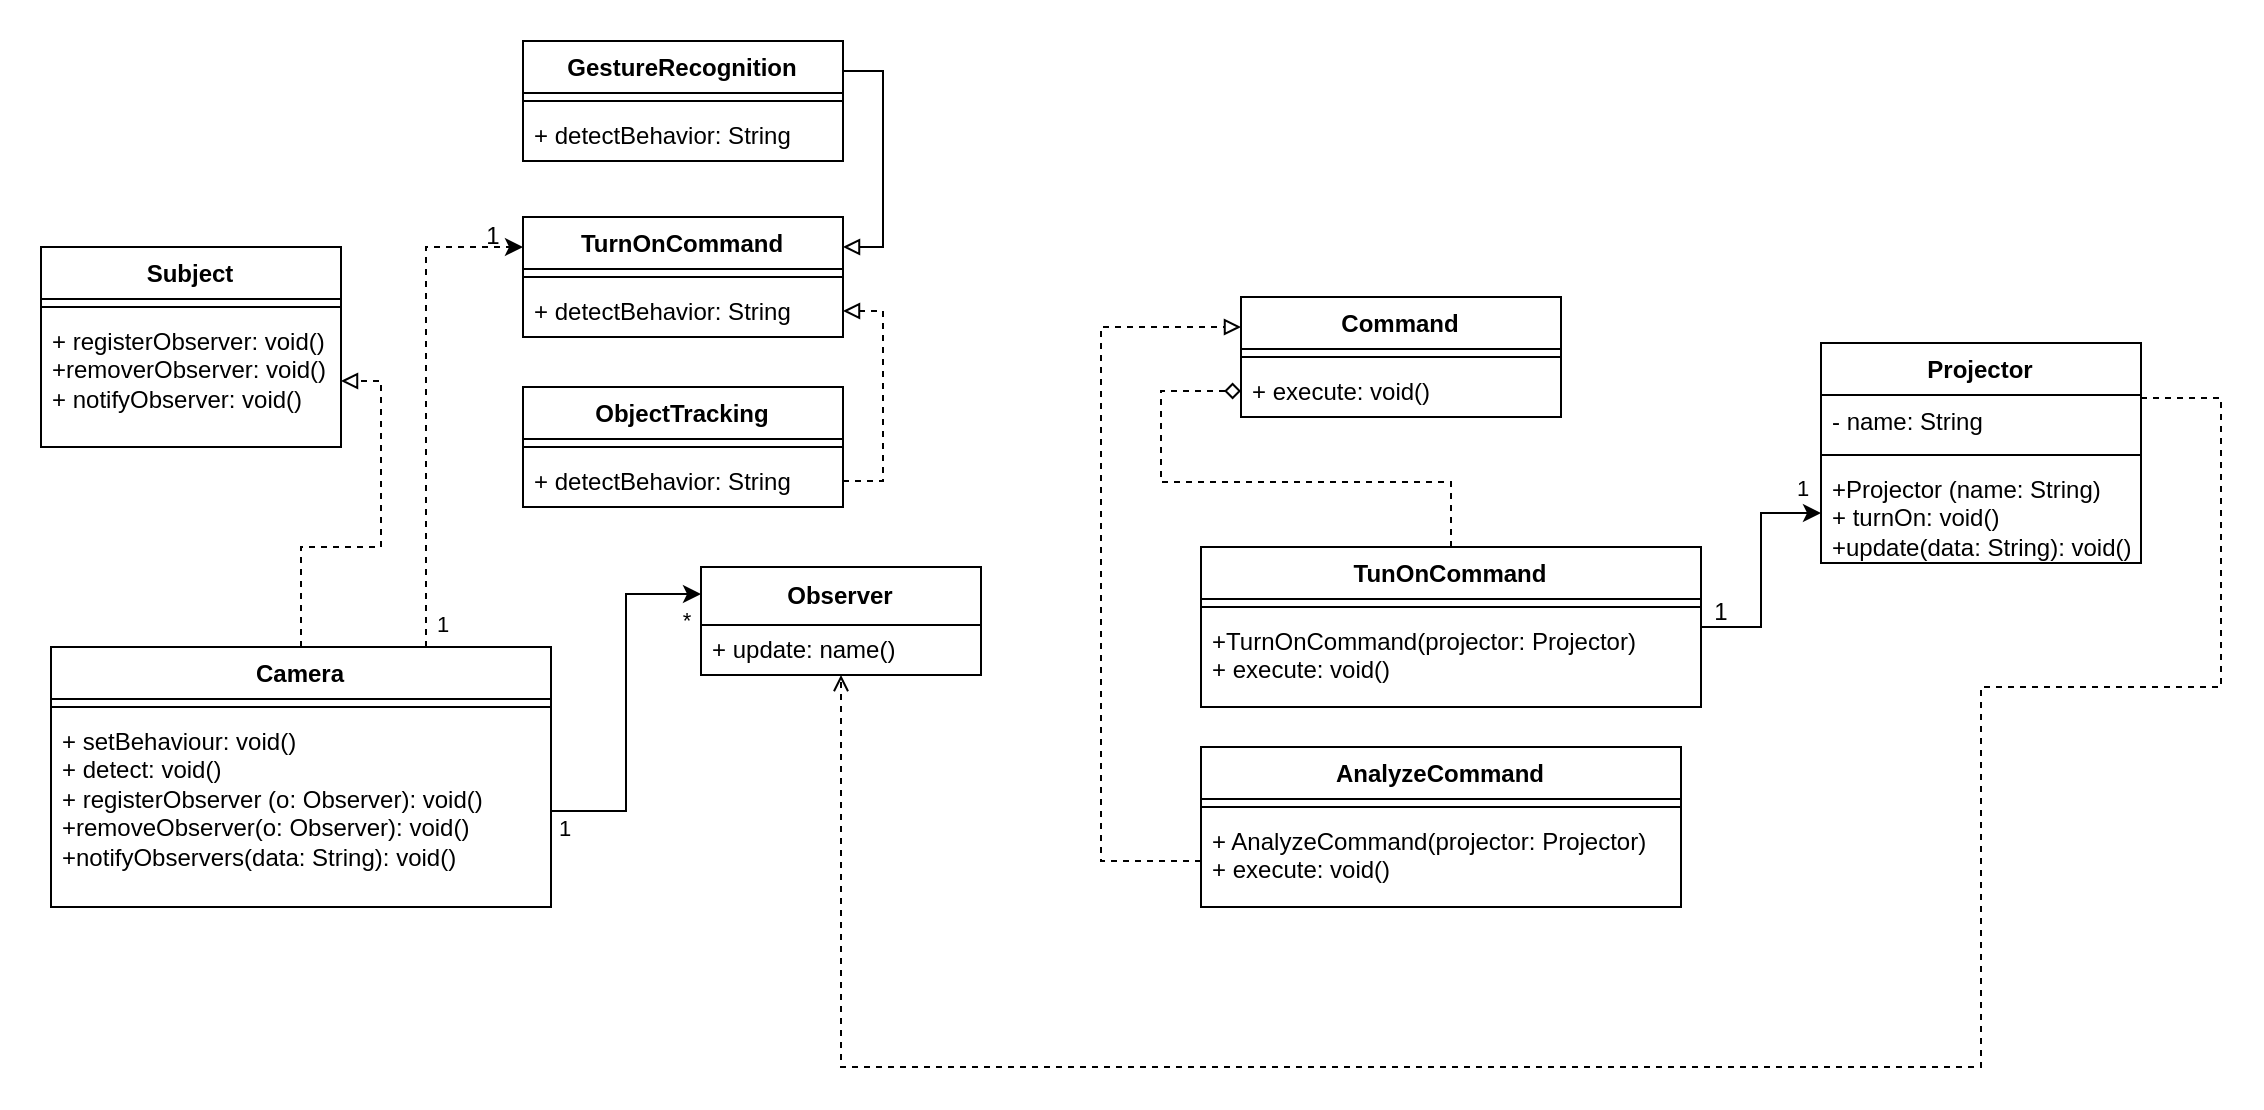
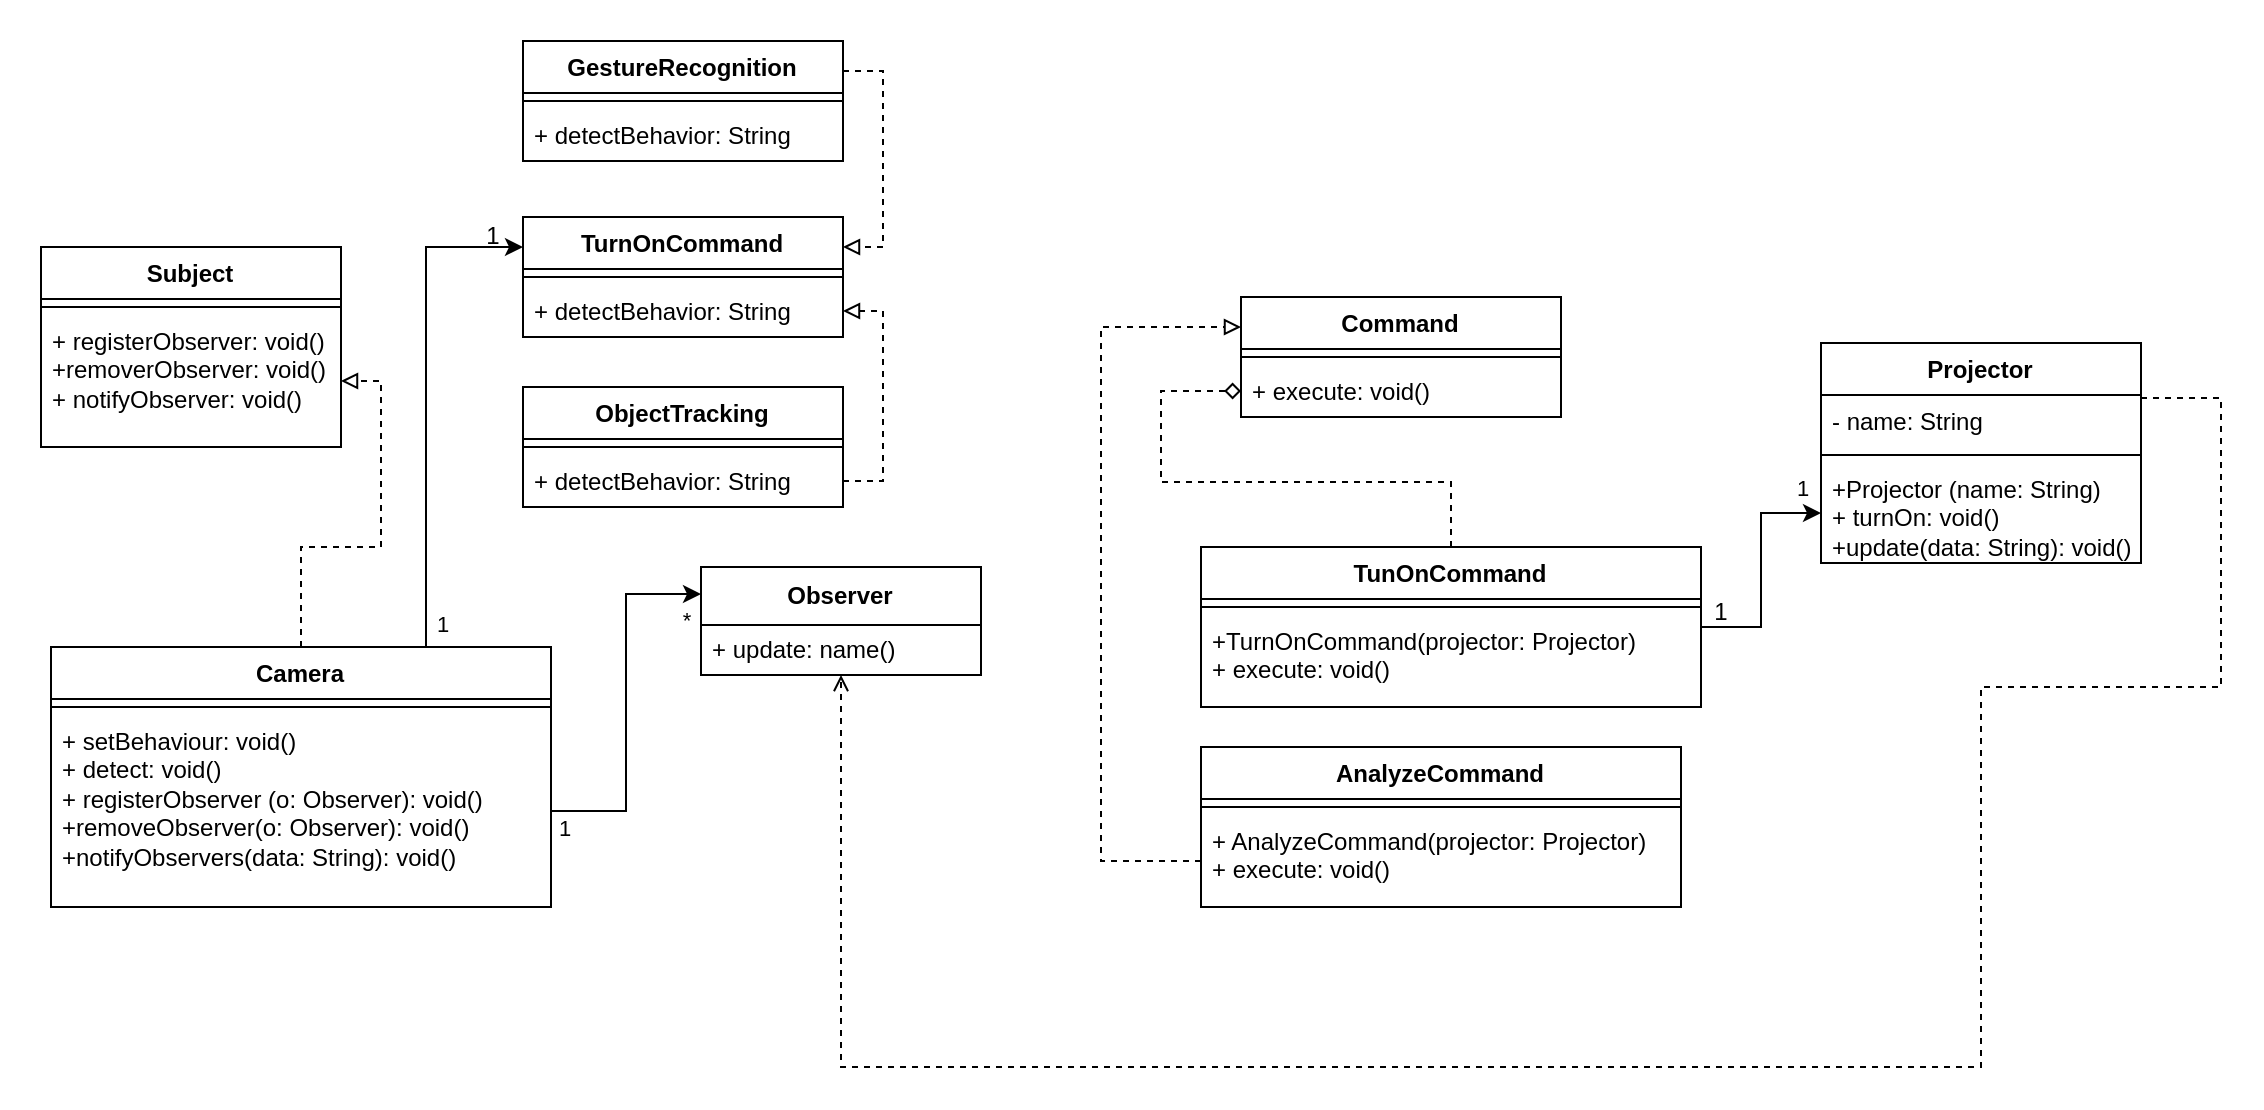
  <mxCell id="0" />
  <mxCell id="1" parent="0" />
  <mxCell id="2" value="Observer" style="swimlane;fontStyle=1;align=center;verticalAlign=middle;childLayout=stackLayout;horizontal=1;startSize=29;horizontalStack=0;resizeParent=1;resizeParentMax=0;resizeLast=0;collapsible=0;marginBottom=0;html=1;whiteSpace=wrap;" vertex="1" parent="1"><mxGeometry x="350" y="283" width="140" height="54" as="geometry" /></mxCell>
  <mxCell id="3" value="+ update: name()" style="text;html=1;strokeColor=none;fillColor=none;align=left;verticalAlign=middle;spacingLeft=4;spacingRight=4;overflow=hidden;rotatable=0;points=[[0,0.5],[1,0.5]];portConstraint=eastwest;whiteSpace=wrap;" vertex="1" parent="2"><mxGeometry y="29" width="140" height="25" as="geometry" /></mxCell>
  <mxCell id="4" value="Subject" style="swimlane;fontStyle=1;align=center;verticalAlign=top;childLayout=stackLayout;horizontal=1;startSize=26;horizontalStack=0;resizeParent=1;resizeParentMax=0;resizeLast=0;collapsible=1;marginBottom=0;whiteSpace=wrap;html=1;" vertex="1" parent="1"><mxGeometry x="20" y="123" width="150" height="100" as="geometry" /></mxCell>
  <mxCell id="5" value="" style="line;strokeWidth=1;fillColor=none;align=left;verticalAlign=middle;spacingTop=-1;spacingLeft=3;spacingRight=3;rotatable=0;labelPosition=right;points=[];portConstraint=eastwest;strokeColor=inherit;" vertex="1" parent="4"><mxGeometry y="26" width="150" height="8" as="geometry" /></mxCell>
  <mxCell id="6" value="+ registerObserver: void()&lt;div&gt;&lt;div&gt;+removerObserver: void()&lt;/div&gt;&lt;div&gt;+ notifyObserver: void()&lt;/div&gt;&lt;/div&gt;" style="text;strokeColor=none;fillColor=none;align=left;verticalAlign=top;spacingLeft=4;spacingRight=4;overflow=hidden;rotatable=0;points=[[0,0.5],[1,0.5]];portConstraint=eastwest;whiteSpace=wrap;html=1;" vertex="1" parent="4"><mxGeometry y="34" width="150" height="66" as="geometry" /></mxCell>
- <mxCell id="7" style="edgeStyle=orthogonalEdgeStyle;rounded=0;orthogonalLoop=1;jettySize=auto;html=1;exitX=0.75;exitY=0;exitDx=0;exitDy=0;entryX=0;entryY=0.25;entryDx=0;entryDy=0;dashed=1;" edge="1" parent="1" source="9" target="15"><mxGeometry relative="1" as="geometry" /></mxCell>
+ <mxCell id="7" style="edgeStyle=orthogonalEdgeStyle;rounded=0;orthogonalLoop=1;jettySize=auto;html=1;exitX=0.75;exitY=0;exitDx=0;exitDy=0;entryX=0;entryY=0.25;entryDx=0;entryDy=0;" edge="1" parent="1" source="9" target="15"><mxGeometry relative="1" as="geometry" /></mxCell>
  <mxCell id="8" value="1" style="edgeLabel;html=1;align=center;verticalAlign=middle;resizable=0;points=[];" vertex="1" connectable="0" parent="7"><mxGeometry x="-0.889" relative="1" as="geometry"><mxPoint x="8" y="2" as="offset" /></mxGeometry></mxCell>
  <mxCell id="9" value="Camera" style="swimlane;fontStyle=1;align=center;verticalAlign=top;childLayout=stackLayout;horizontal=1;startSize=26;horizontalStack=0;resizeParent=1;resizeParentMax=0;resizeLast=0;collapsible=1;marginBottom=0;whiteSpace=wrap;html=1;" vertex="1" parent="1"><mxGeometry x="25" y="323" width="250" height="130" as="geometry" /></mxCell>
  <mxCell id="10" value="" style="line;strokeWidth=1;fillColor=none;align=left;verticalAlign=middle;spacingTop=-1;spacingLeft=3;spacingRight=3;rotatable=0;labelPosition=right;points=[];portConstraint=eastwest;strokeColor=inherit;" vertex="1" parent="9"><mxGeometry y="26" width="250" height="8" as="geometry" /></mxCell>
  <mxCell id="11" value="+ setBehaviour: void()&lt;div&gt;+ detect: void()&lt;/div&gt;&lt;div&gt;+ registerObserver (o: Observer): void()&lt;/div&gt;&lt;div&gt;+removeObserver(o: Observer): void()&lt;/div&gt;&lt;div&gt;+notifyObservers(data: String): void()&lt;/div&gt;" style="text;strokeColor=none;fillColor=none;align=left;verticalAlign=top;spacingLeft=4;spacingRight=4;overflow=hidden;rotatable=0;points=[[0,0.5],[1,0.5]];portConstraint=eastwest;whiteSpace=wrap;html=1;" vertex="1" parent="9"><mxGeometry y="34" width="250" height="96" as="geometry" /></mxCell>
  <mxCell id="12" style="edgeStyle=orthogonalEdgeStyle;rounded=0;orthogonalLoop=1;jettySize=auto;html=1;entryX=0;entryY=0.25;entryDx=0;entryDy=0;" edge="1" parent="1" source="11" target="2"><mxGeometry relative="1" as="geometry"><mxPoint x="20" y="372" as="sourcePoint" /></mxGeometry></mxCell>
  <mxCell id="13" value="*" style="edgeLabel;html=1;align=center;verticalAlign=middle;resizable=0;points=[];" vertex="1" connectable="0" parent="12"><mxGeometry x="0.923" relative="1" as="geometry"><mxPoint y="13" as="offset" /></mxGeometry></mxCell>
  <mxCell id="14" value="1" style="edgeLabel;html=1;align=center;verticalAlign=middle;resizable=0;points=[];" vertex="1" connectable="0" parent="12"><mxGeometry x="-0.85" y="-3" relative="1" as="geometry"><mxPoint x="-8" y="5" as="offset" /></mxGeometry></mxCell>
  <mxCell id="15" value="TurnOnCommand" style="swimlane;fontStyle=1;align=center;verticalAlign=top;childLayout=stackLayout;horizontal=1;startSize=26;horizontalStack=0;resizeParent=1;resizeParentMax=0;resizeLast=0;collapsible=1;marginBottom=0;whiteSpace=wrap;html=1;" vertex="1" parent="1"><mxGeometry x="261" y="108" width="160" height="60" as="geometry" /></mxCell>
  <mxCell id="16" value="" style="line;strokeWidth=1;fillColor=none;align=left;verticalAlign=middle;spacingTop=-1;spacingLeft=3;spacingRight=3;rotatable=0;labelPosition=right;points=[];portConstraint=eastwest;strokeColor=inherit;" vertex="1" parent="15"><mxGeometry y="26" width="160" height="8" as="geometry" /></mxCell>
  <mxCell id="17" value="+ detectBehavior: String" style="text;strokeColor=none;fillColor=none;align=left;verticalAlign=top;spacingLeft=4;spacingRight=4;overflow=hidden;rotatable=0;points=[[0,0.5],[1,0.5]];portConstraint=eastwest;whiteSpace=wrap;html=1;" vertex="1" parent="15"><mxGeometry y="34" width="160" height="26" as="geometry" /></mxCell>
  <mxCell id="18" value="GestureRecognition" style="swimlane;fontStyle=1;align=center;verticalAlign=top;childLayout=stackLayout;horizontal=1;startSize=26;horizontalStack=0;resizeParent=1;resizeParentMax=0;resizeLast=0;collapsible=1;marginBottom=0;whiteSpace=wrap;html=1;" vertex="1" parent="1"><mxGeometry x="261" y="20" width="160" height="60" as="geometry" /></mxCell>
  <mxCell id="19" value="" style="line;strokeWidth=1;fillColor=none;align=left;verticalAlign=middle;spacingTop=-1;spacingLeft=3;spacingRight=3;rotatable=0;labelPosition=right;points=[];portConstraint=eastwest;strokeColor=inherit;" vertex="1" parent="18"><mxGeometry y="26" width="160" height="8" as="geometry" /></mxCell>
  <mxCell id="20" value="+ detectBehavior: String" style="text;strokeColor=none;fillColor=none;align=left;verticalAlign=top;spacingLeft=4;spacingRight=4;overflow=hidden;rotatable=0;points=[[0,0.5],[1,0.5]];portConstraint=eastwest;whiteSpace=wrap;html=1;" vertex="1" parent="18"><mxGeometry y="34" width="160" height="26" as="geometry" /></mxCell>
  <mxCell id="21" value="ObjectTracking" style="swimlane;fontStyle=1;align=center;verticalAlign=top;childLayout=stackLayout;horizontal=1;startSize=26;horizontalStack=0;resizeParent=1;resizeParentMax=0;resizeLast=0;collapsible=1;marginBottom=0;whiteSpace=wrap;html=1;" vertex="1" parent="1"><mxGeometry x="261" y="193" width="160" height="60" as="geometry" /></mxCell>
  <mxCell id="22" value="" style="line;strokeWidth=1;fillColor=none;align=left;verticalAlign=middle;spacingTop=-1;spacingLeft=3;spacingRight=3;rotatable=0;labelPosition=right;points=[];portConstraint=eastwest;strokeColor=inherit;" vertex="1" parent="21"><mxGeometry y="26" width="160" height="8" as="geometry" /></mxCell>
  <mxCell id="23" value="+ detectBehavior: String" style="text;strokeColor=none;fillColor=none;align=left;verticalAlign=top;spacingLeft=4;spacingRight=4;overflow=hidden;rotatable=0;points=[[0,0.5],[1,0.5]];portConstraint=eastwest;whiteSpace=wrap;html=1;" vertex="1" parent="21"><mxGeometry y="34" width="160" height="26" as="geometry" /></mxCell>
  <mxCell id="24" value="Projector" style="swimlane;fontStyle=1;align=center;verticalAlign=top;childLayout=stackLayout;horizontal=1;startSize=26;horizontalStack=0;resizeParent=1;resizeParentMax=0;resizeLast=0;collapsible=1;marginBottom=0;whiteSpace=wrap;html=1;" vertex="1" parent="1"><mxGeometry x="910" y="171" width="160" height="110" as="geometry" /></mxCell>
  <mxCell id="25" value="- name: String" style="text;strokeColor=none;fillColor=none;align=left;verticalAlign=top;spacingLeft=4;spacingRight=4;overflow=hidden;rotatable=0;points=[[0,0.5],[1,0.5]];portConstraint=eastwest;whiteSpace=wrap;html=1;" vertex="1" parent="24"><mxGeometry y="26" width="160" height="26" as="geometry" /></mxCell>
  <mxCell id="26" value="" style="line;strokeWidth=1;fillColor=none;align=left;verticalAlign=middle;spacingTop=-1;spacingLeft=3;spacingRight=3;rotatable=0;labelPosition=right;points=[];portConstraint=eastwest;strokeColor=inherit;" vertex="1" parent="24"><mxGeometry y="52" width="160" height="8" as="geometry" /></mxCell>
  <mxCell id="27" value="+Projector (name: String)&lt;br&gt;+ turnOn: void()&lt;div&gt;+update(data: String): void()&lt;/div&gt;" style="text;strokeColor=none;fillColor=none;align=left;verticalAlign=top;spacingLeft=4;spacingRight=4;overflow=hidden;rotatable=0;points=[[0,0.5],[1,0.5]];portConstraint=eastwest;whiteSpace=wrap;html=1;" vertex="1" parent="24"><mxGeometry y="60" width="160" height="50" as="geometry" /></mxCell>
  <mxCell id="28" value="Command" style="swimlane;fontStyle=1;align=center;verticalAlign=top;childLayout=stackLayout;horizontal=1;startSize=26;horizontalStack=0;resizeParent=1;resizeParentMax=0;resizeLast=0;collapsible=1;marginBottom=0;whiteSpace=wrap;html=1;" vertex="1" parent="1"><mxGeometry x="620" y="148" width="160" height="60" as="geometry" /></mxCell>
  <mxCell id="29" value="" style="line;strokeWidth=1;fillColor=none;align=left;verticalAlign=middle;spacingTop=-1;spacingLeft=3;spacingRight=3;rotatable=0;labelPosition=right;points=[];portConstraint=eastwest;strokeColor=inherit;" vertex="1" parent="28"><mxGeometry y="26" width="160" height="8" as="geometry" /></mxCell>
  <mxCell id="30" value="+ execute: void()" style="text;strokeColor=none;fillColor=none;align=left;verticalAlign=top;spacingLeft=4;spacingRight=4;overflow=hidden;rotatable=0;points=[[0,0.5],[1,0.5]];portConstraint=eastwest;whiteSpace=wrap;html=1;" vertex="1" parent="28"><mxGeometry y="34" width="160" height="26" as="geometry" /></mxCell>
  <mxCell id="31" style="edgeStyle=orthogonalEdgeStyle;rounded=0;orthogonalLoop=1;jettySize=auto;html=1;entryX=0;entryY=0.5;entryDx=0;entryDy=0;" edge="1" parent="1" source="34" target="27"><mxGeometry relative="1" as="geometry" /></mxCell>
  <mxCell id="32" value="1" style="edgeLabel;html=1;align=center;verticalAlign=middle;resizable=0;points=[];" vertex="1" connectable="0" parent="31"><mxGeometry x="0.675" y="3" relative="1" as="geometry"><mxPoint x="9" y="-10" as="offset" /></mxGeometry></mxCell>
  <mxCell id="33" style="edgeStyle=orthogonalEdgeStyle;rounded=0;orthogonalLoop=1;jettySize=auto;html=1;entryX=0;entryY=0.5;entryDx=0;entryDy=0;dashed=1;endArrow=diamond;endFill=0;" edge="1" parent="1" source="34" target="30"><mxGeometry relative="1" as="geometry" /></mxCell>
  <mxCell id="34" value="TunOnCommand" style="swimlane;fontStyle=1;align=center;verticalAlign=top;childLayout=stackLayout;horizontal=1;startSize=26;horizontalStack=0;resizeParent=1;resizeParentMax=0;resizeLast=0;collapsible=1;marginBottom=0;whiteSpace=wrap;html=1;" vertex="1" parent="1"><mxGeometry x="600" y="273" width="250" height="80" as="geometry" /></mxCell>
  <mxCell id="35" value="" style="line;strokeWidth=1;fillColor=none;align=left;verticalAlign=middle;spacingTop=-1;spacingLeft=3;spacingRight=3;rotatable=0;labelPosition=right;points=[];portConstraint=eastwest;strokeColor=inherit;" vertex="1" parent="34"><mxGeometry y="26" width="250" height="8" as="geometry" /></mxCell>
  <mxCell id="36" value="&lt;div&gt;+TurnOnCommand(projector: Projector)&lt;/div&gt;+ execute: void()" style="text;strokeColor=none;fillColor=none;align=left;verticalAlign=top;spacingLeft=4;spacingRight=4;overflow=hidden;rotatable=0;points=[[0,0.5],[1,0.5]];portConstraint=eastwest;whiteSpace=wrap;html=1;" vertex="1" parent="34"><mxGeometry y="34" width="250" height="46" as="geometry" /></mxCell>
  <mxCell id="37" value="AnalyzeCommand" style="swimlane;fontStyle=1;align=center;verticalAlign=top;childLayout=stackLayout;horizontal=1;startSize=26;horizontalStack=0;resizeParent=1;resizeParentMax=0;resizeLast=0;collapsible=1;marginBottom=0;whiteSpace=wrap;html=1;" vertex="1" parent="1"><mxGeometry x="600" y="373" width="240" height="80" as="geometry" /></mxCell>
  <mxCell id="38" value="" style="line;strokeWidth=1;fillColor=none;align=left;verticalAlign=middle;spacingTop=-1;spacingLeft=3;spacingRight=3;rotatable=0;labelPosition=right;points=[];portConstraint=eastwest;strokeColor=inherit;" vertex="1" parent="37"><mxGeometry y="26" width="240" height="8" as="geometry" /></mxCell>
  <mxCell id="39" value="+ AnalyzeCommand(projector: Projector)&lt;br&gt;+ execute: void()" style="text;strokeColor=none;fillColor=none;align=left;verticalAlign=top;spacingLeft=4;spacingRight=4;overflow=hidden;rotatable=0;points=[[0,0.5],[1,0.5]];portConstraint=eastwest;whiteSpace=wrap;html=1;" vertex="1" parent="37"><mxGeometry y="34" width="240" height="46" as="geometry" /></mxCell>
  <mxCell id="40" style="edgeStyle=orthogonalEdgeStyle;rounded=0;orthogonalLoop=1;jettySize=auto;html=1;entryX=1;entryY=0.5;entryDx=0;entryDy=0;dashed=1;endArrow=block;endFill=0;exitX=0.5;exitY=0;exitDx=0;exitDy=0;" edge="1" parent="1" source="9" target="6"><mxGeometry relative="1" as="geometry"><mxPoint x="195" y="311" as="sourcePoint" /><mxPoint x="90" y="233" as="targetPoint" /></mxGeometry></mxCell>
- <mxCell id="41" style="edgeStyle=orthogonalEdgeStyle;rounded=0;orthogonalLoop=1;jettySize=auto;html=1;entryX=1;entryY=0.25;entryDx=0;entryDy=0;dashed=0;endArrow=block;endFill=0;exitX=1;exitY=0.25;exitDx=0;exitDy=0;" edge="1" parent="1" source="18" target="15"><mxGeometry relative="1" as="geometry"><mxPoint x="569" y="201" as="sourcePoint" /><mxPoint x="464" y="123" as="targetPoint" /></mxGeometry></mxCell>
+ <mxCell id="41" style="edgeStyle=orthogonalEdgeStyle;rounded=0;orthogonalLoop=1;jettySize=auto;html=1;entryX=1;entryY=0.25;entryDx=0;entryDy=0;dashed=1;endArrow=block;endFill=0;exitX=1;exitY=0.25;exitDx=0;exitDy=0;" edge="1" parent="1" source="18" target="15"><mxGeometry relative="1" as="geometry"><mxPoint x="569" y="201" as="sourcePoint" /><mxPoint x="464" y="123" as="targetPoint" /></mxGeometry></mxCell>
  <mxCell id="42" style="edgeStyle=orthogonalEdgeStyle;rounded=0;orthogonalLoop=1;jettySize=auto;html=1;entryX=1;entryY=0.5;entryDx=0;entryDy=0;dashed=1;endArrow=block;endFill=0;exitX=1;exitY=0.5;exitDx=0;exitDy=0;" edge="1" parent="1" source="23" target="17"><mxGeometry relative="1" as="geometry"><mxPoint x="545" y="471" as="sourcePoint" /><mxPoint x="440" y="393" as="targetPoint" /></mxGeometry></mxCell>
  <mxCell id="43" style="edgeStyle=orthogonalEdgeStyle;rounded=0;orthogonalLoop=1;jettySize=auto;html=1;dashed=1;endArrow=open;endFill=0;exitX=1;exitY=0.25;exitDx=0;exitDy=0;" edge="1" parent="1" source="24" target="2"><mxGeometry relative="1" as="geometry"><mxPoint x="1110" y="171" as="sourcePoint" /><mxPoint x="360" y="381" as="targetPoint" /><Array as="points"><mxPoint x="1110" y="199" /><mxPoint x="1110" y="343" /><mxPoint x="990" y="343" /><mxPoint x="990" y="533" /><mxPoint x="420" y="533" /></Array></mxGeometry></mxCell>
  <mxCell id="44" value="1" style="text;html=1;align=center;verticalAlign=middle;resizable=0;points=[];autosize=1;strokeColor=none;fillColor=none;" vertex="1" parent="1"><mxGeometry x="845" y="291" width="30" height="30" as="geometry" /></mxCell>
  <mxCell id="45" value="1" style="text;html=1;align=center;verticalAlign=middle;resizable=0;points=[];autosize=1;strokeColor=none;fillColor=none;" vertex="1" parent="1"><mxGeometry x="231" y="103" width="30" height="30" as="geometry" /></mxCell>
  <mxCell id="46" style="edgeStyle=orthogonalEdgeStyle;rounded=0;orthogonalLoop=1;jettySize=auto;html=1;entryX=0;entryY=0.25;entryDx=0;entryDy=0;dashed=1;endArrow=block;endFill=0;exitX=0;exitY=0.5;exitDx=0;exitDy=0;" edge="1" parent="1" source="39" target="28"><mxGeometry relative="1" as="geometry"><mxPoint x="615" y="399" as="sourcePoint" /><mxPoint x="510" y="321" as="targetPoint" /><Array as="points"><mxPoint x="550" y="430" /><mxPoint x="550" y="163" /></Array></mxGeometry></mxCell>
